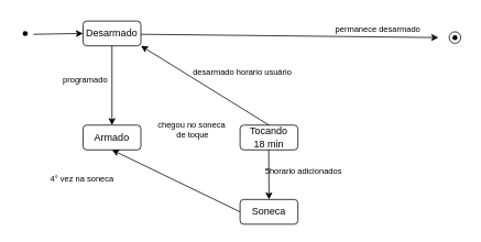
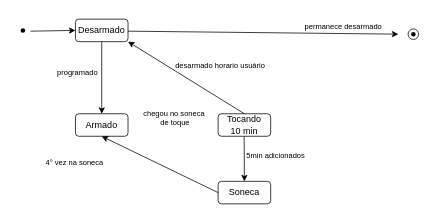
  <mxCell id="0" />
  <mxCell id="1" parent="0" />
  <mxCell id="2" value="" style="shape=waypoint;sketch=0;fillStyle=solid;size=6;pointerEvents=1;points=[];fillColor=none;resizable=0;rotatable=0;perimeter=centerPerimeter;snapToPoint=1;" parent="1" vertex="1"><mxGeometry x="20" y="30" width="20" height="20" as="geometry" /></mxCell>
  <mxCell id="3" value="Desarmado" style="rounded=1;whiteSpace=wrap;html=1;" parent="1" vertex="1"><mxGeometry x="100" y="25" width="70" height="30" as="geometry" /></mxCell>
  <mxCell id="4" value="" style="endArrow=classic;html=1;rounded=0;entryX=0;entryY=0.5;entryDx=0;entryDy=0;" parent="1" target="3" edge="1"><mxGeometry width="50" height="50" relative="1" as="geometry"><mxPoint x="40" y="41" as="sourcePoint" /><mxPoint x="90" y="-9" as="targetPoint" /></mxGeometry></mxCell>
  <mxCell id="5" value="" style="shape=waypoint;sketch=0;fillStyle=solid;size=6;pointerEvents=1;points=[];fillColor=none;resizable=0;rotatable=0;perimeter=centerPerimeter;snapToPoint=1;" parent="1" vertex="1"><mxGeometry x="540" y="35" width="20" height="20" as="geometry" /></mxCell>
  <mxCell id="6" value="" style="ellipse;whiteSpace=wrap;html=1;aspect=fixed;fillColor=none;" parent="1" vertex="1"><mxGeometry x="543" y="38" width="14" height="14" as="geometry" /></mxCell>
  <mxCell id="7" value="" style="endArrow=classic;html=1;rounded=0;" parent="1" edge="1"><mxGeometry width="50" height="50" relative="1" as="geometry"><mxPoint x="170" y="41" as="sourcePoint" /><mxPoint x="530" y="45" as="targetPoint" /></mxGeometry></mxCell>
  <mxCell id="8" value="permanece desarmado" style="text;html=1;align=center;verticalAlign=middle;whiteSpace=wrap;rounded=0;fontSize=10;" parent="1" vertex="1"><mxGeometry x="390" y="20" width="134" height="30" as="geometry" /></mxCell>
  <mxCell id="9" value="Armado" style="rounded=1;whiteSpace=wrap;html=1;" parent="1" vertex="1"><mxGeometry x="100" y="151" width="70" height="30" as="geometry" /></mxCell>
  <mxCell id="10" value="" style="endArrow=classic;html=1;rounded=0;entryX=0.5;entryY=0;entryDx=0;entryDy=0;exitX=0.5;exitY=1;exitDx=0;exitDy=0;" parent="1" source="3" target="9" edge="1"><mxGeometry width="50" height="50" relative="1" as="geometry"><mxPoint x="130" y="82" as="sourcePoint" /><mxPoint x="190" y="81" as="targetPoint" /></mxGeometry></mxCell>
  <mxCell id="11" value="programado" style="text;html=1;align=center;verticalAlign=middle;whiteSpace=wrap;rounded=0;fontSize=10;" parent="1" vertex="1"><mxGeometry x="36" y="81" width="134" height="30" as="geometry" /></mxCell>
- <mxCell id="12" value="&lt;div&gt;Tocando&lt;/div&gt;&lt;div&gt;18 min&lt;br&gt;&lt;/div&gt;" style="rounded=1;whiteSpace=wrap;html=1;" vertex="1" parent="1"><mxGeometry x="290" y="151" width="70" height="30" as="geometry" /></mxCell>
+ <mxCell id="12" value="&lt;div&gt;Tocando&lt;/div&gt;&lt;div&gt;10 min&lt;br&gt;&lt;/div&gt;" style="rounded=1;whiteSpace=wrap;html=1;" vertex="1" parent="1"><mxGeometry x="290" y="151" width="70" height="30" as="geometry" /></mxCell>
  <mxCell id="13" value="desarmado horario usuário" style="text;html=1;align=center;verticalAlign=middle;whiteSpace=wrap;rounded=0;fontSize=10;" vertex="1" parent="1"><mxGeometry x="226" y="71" width="134" height="30" as="geometry" /></mxCell>
- <mxCell id="14" value="5horario adicionados" style="text;html=1;align=center;verticalAlign=middle;whiteSpace=wrap;rounded=0;fontSize=10;" vertex="1" parent="1"><mxGeometry x="300" y="191" width="134" height="30" as="geometry" /></mxCell>
+ <mxCell id="14" value="5min adicionados" style="text;html=1;align=center;verticalAlign=middle;whiteSpace=wrap;rounded=0;fontSize=10;" vertex="1" parent="1"><mxGeometry x="300" y="191" width="134" height="30" as="geometry" /></mxCell>
  <mxCell id="15" value="" style="endArrow=classic;html=1;rounded=0;exitX=0.5;exitY=0;exitDx=0;exitDy=0;entryX=1;entryY=1;entryDx=0;entryDy=0;" edge="1" parent="1" source="12" target="3"><mxGeometry width="50" height="50" relative="1" as="geometry"><mxPoint x="360" y="131" as="sourcePoint" /><mxPoint x="290" y="81" as="targetPoint" /></mxGeometry></mxCell>
  <mxCell id="16" value="&lt;div&gt;chegou no soneca&amp;nbsp;&lt;/div&gt;&lt;div&gt;de toque&lt;/div&gt;" style="text;html=1;align=center;verticalAlign=middle;whiteSpace=wrap;rounded=0;fontSize=10;" vertex="1" parent="1"><mxGeometry x="166" y="141" width="134" height="30" as="geometry" /></mxCell>
  <mxCell id="17" value="Soneca" style="rounded=1;whiteSpace=wrap;html=1;" vertex="1" parent="1"><mxGeometry x="290" y="241" width="70" height="30" as="geometry" /></mxCell>
  <mxCell id="18" value="" style="endArrow=classic;html=1;rounded=0;exitX=0.5;exitY=1;exitDx=0;exitDy=0;" edge="1" parent="1"><mxGeometry width="50" height="50" relative="1" as="geometry"><mxPoint x="324.66" y="181" as="sourcePoint" /><mxPoint x="325" y="241" as="targetPoint" /></mxGeometry></mxCell>
  <mxCell id="19" value="" style="endArrow=classic;html=1;rounded=0;exitX=0;exitY=0.5;exitDx=0;exitDy=0;entryX=0.5;entryY=1;entryDx=0;entryDy=0;" edge="1" parent="1" source="17" target="9"><mxGeometry width="50" height="50" relative="1" as="geometry"><mxPoint x="120" y="201" as="sourcePoint" /><mxPoint x="120.34" y="261" as="targetPoint" /></mxGeometry></mxCell>
  <mxCell id="20" value="4° vez na soneca" style="text;html=1;align=center;verticalAlign=middle;whiteSpace=wrap;rounded=0;fontSize=10;" vertex="1" parent="1"><mxGeometry x="32" y="201" width="134" height="30" as="geometry" /></mxCell>
